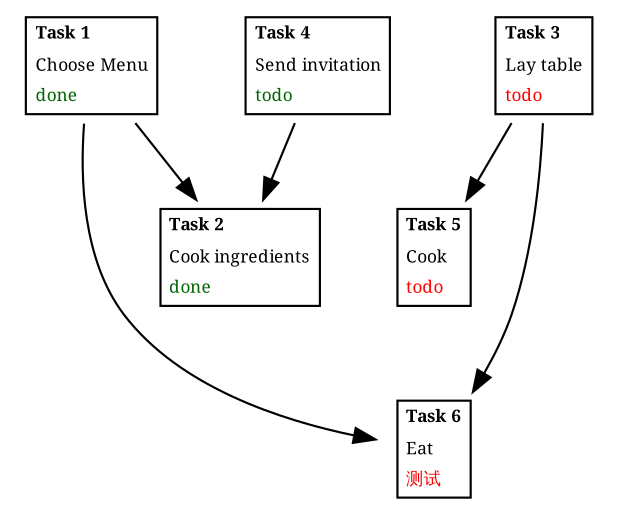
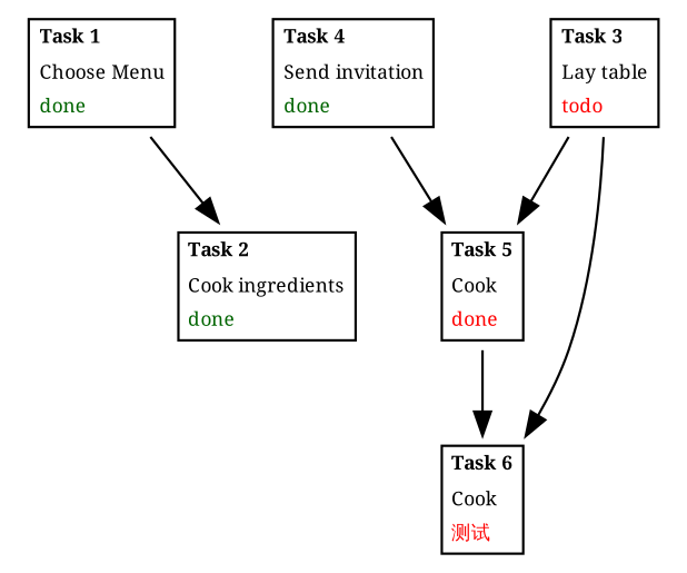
  digraph {
    fontname="Noto Serif"
    node [fontname="Noto Serif" fontsize=8 shape=plaintext]
    edge [fontname="Noto Serif"]
    n1 [label=<    <table border="1" cellborder="0" cellspacing="1">      <tr><td align="left"><b>Task 1</b></td></tr>      <tr><td align="left">Choose Menu</td></tr>      <tr><td align="left"><font color="darkgreen">done</font></td></tr>    </table>>]
    n2 [label=<    <table border="1" cellborder="0" cellspacing="1">      <tr><td align="left"><b>Task 2</b></td></tr>      <tr><td align="left">Cook ingredients</td></tr>      <tr><td align="left"><font color="darkgreen">done</font></td></tr>    </table>>]
-   n3 [label=<    <table border="1" cellborder="0" cellspacing="1">      <tr><td align="left"><b>Task 5</b></td></tr>      <tr><td align="left">Cook</td></tr>      <tr><td align="left"><font color="red">todo</font></td></tr>    </table>>]
-   n4 [label=<    <table border="1" cellborder="0" cellspacing="1">      <tr><td align="left"><b>Task 6</b></td></tr>      <tr><td align="left">Eat</td></tr>      <tr><td align="left"><font color="red">测试</font></td></tr>    </table>>]
-   n5 [label=<    <table border="1" cellborder="0" cellspacing="1">      <tr><td align="left"><b>Task 4</b></td></tr>      <tr><td align="left">Send invitation</td></tr>      <tr><td align="left"><font color="darkgreen">todo</font></td></tr>    </table>>]
+   n3 [label=<    <table border="1" cellborder="0" cellspacing="1">      <tr><td align="left"><b>Task 5</b></td></tr>      <tr><td align="left">Cook</td></tr>      <tr><td align="left"><font color="red">done</font></td></tr>    </table>>]
+   n4 [label=<    <table border="1" cellborder="0" cellspacing="1">      <tr><td align="left"><b>Task 6</b></td></tr>      <tr><td align="left">Cook</td></tr>      <tr><td align="left"><font color="red">测试</font></td></tr>    </table>>]
+   n5 [label=<    <table border="1" cellborder="0" cellspacing="1">      <tr><td align="left"><b>Task 4</b></td></tr>      <tr><td align="left">Send invitation</td></tr>      <tr><td align="left"><font color="darkgreen">done</font></td></tr>    </table>>]
    n6 [label=<    <table border="1" cellborder="0" cellspacing="1">      <tr><td align="left"><b>Task 3</b></td></tr>      <tr><td align="left">Lay table</td></tr>      <tr><td align="left"><font color="red">todo</font></td></tr>    </table>>]
    n1 -> n2
-   n1 -> n4
-   n5 -> n2
+   n3 -> n4
+   n5 -> n3
    n6 -> n3
    n6 -> n4
  }
